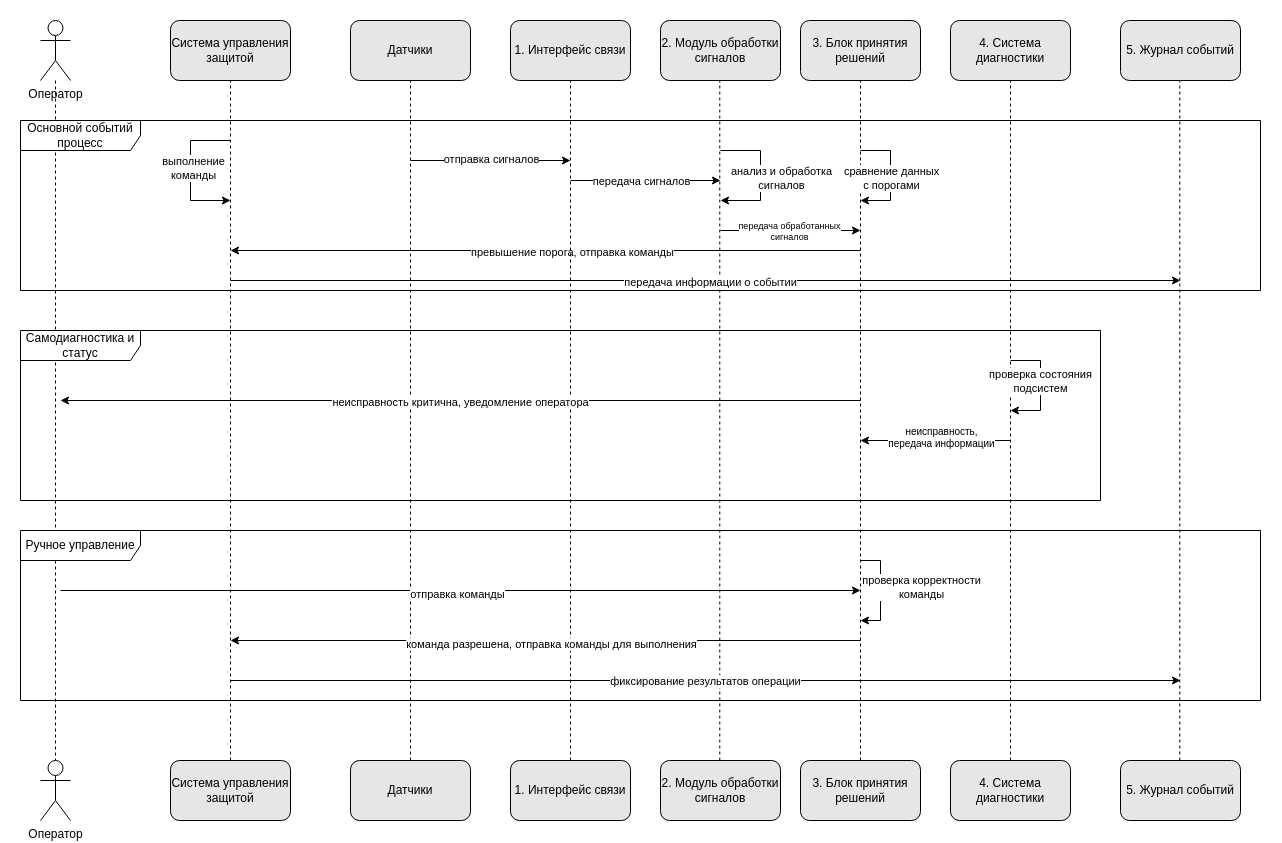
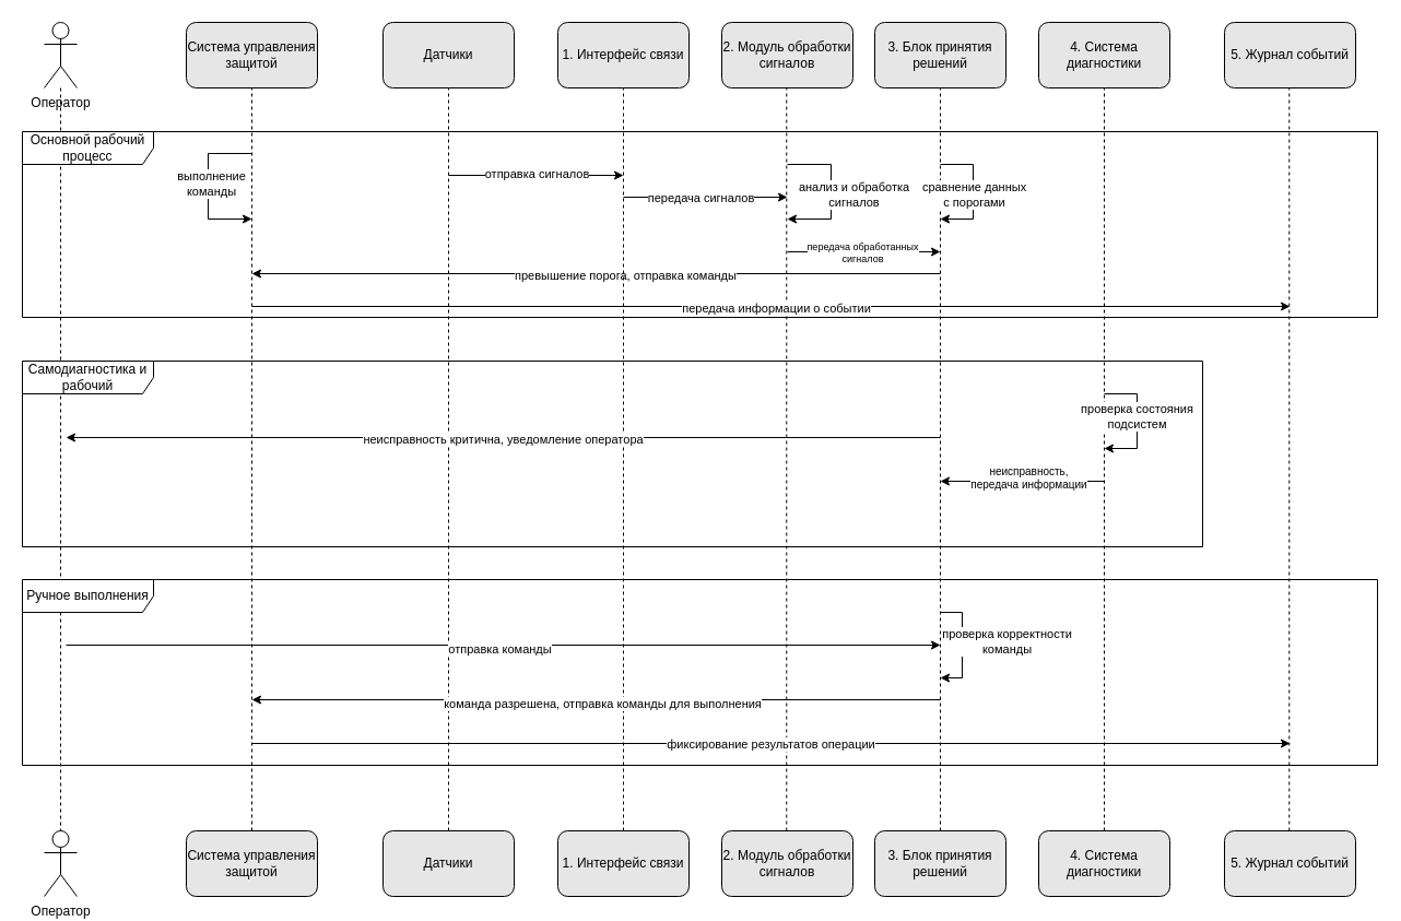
  <mxCell id="0" />
  <mxCell id="1" parent="0" />
  <mxCell id="2" style="edgeStyle=orthogonalEdgeStyle;rounded=0;orthogonalLoop=1;jettySize=auto;html=1;dashed=1;endArrow=none;startFill=0;" edge="1" parent="1" source="3"><mxGeometry relative="1" as="geometry"><mxPoint x="55" y="760" as="targetPoint" /></mxGeometry></mxCell>
  <mxCell id="3" value="Оператор" style="shape=umlActor;verticalLabelPosition=bottom;verticalAlign=top;html=1;outlineConnect=0;" vertex="1" parent="1"><mxGeometry x="40" y="20" width="30" height="60" as="geometry" /></mxCell>
  <mxCell id="4" value="Оператор" style="shape=umlActor;verticalLabelPosition=bottom;verticalAlign=top;html=1;outlineConnect=0;" vertex="1" parent="1"><mxGeometry x="40" y="760" width="30" height="60" as="geometry" /></mxCell>
- <mxCell id="5" value="Основной событий процесс" style="shape=umlFrame;whiteSpace=wrap;html=1;pointerEvents=0;recursiveResize=0;container=1;collapsible=0;width=120;height=30;" vertex="1" parent="1"><mxGeometry x="20" y="120" width="1240" height="170" as="geometry" /></mxCell>
+ <mxCell id="5" value="Основной рабочий процесс" style="shape=umlFrame;whiteSpace=wrap;html=1;pointerEvents=0;recursiveResize=0;container=1;collapsible=0;width=120;height=30;" vertex="1" parent="1"><mxGeometry x="20" y="120" width="1240" height="170" as="geometry" /></mxCell>
  <mxCell id="6" value="" style="endArrow=classic;html=1;rounded=0;" edge="1" parent="5"><mxGeometry width="50" height="50" relative="1" as="geometry"><mxPoint x="390" y="40" as="sourcePoint" /><mxPoint x="550" y="40" as="targetPoint" /></mxGeometry></mxCell>
  <mxCell id="7" value="отправка сигналов" style="edgeLabel;html=1;align=center;verticalAlign=middle;resizable=0;points=[];" vertex="1" connectable="0" parent="6"><mxGeometry y="2" relative="1" as="geometry"><mxPoint as="offset" /></mxGeometry></mxCell>
  <mxCell id="8" value="" style="endArrow=classic;html=1;rounded=0;" edge="1" parent="5"><mxGeometry width="50" height="50" relative="1" as="geometry"><mxPoint x="550" y="60" as="sourcePoint" /><mxPoint x="700" y="60" as="targetPoint" /></mxGeometry></mxCell>
  <mxCell id="9" value="&lt;div&gt;передача сигналов&lt;/div&gt;" style="edgeLabel;html=1;align=center;verticalAlign=middle;resizable=0;points=[];" vertex="1" connectable="0" parent="8"><mxGeometry x="0.178" y="2" relative="1" as="geometry"><mxPoint x="-18" y="2" as="offset" /></mxGeometry></mxCell>
  <mxCell id="10" value="" style="endArrow=classic;html=1;rounded=0;" edge="1" parent="5"><mxGeometry width="50" height="50" relative="1" as="geometry"><mxPoint x="700" y="110" as="sourcePoint" /><mxPoint x="840" y="110" as="targetPoint" /></mxGeometry></mxCell>
  <mxCell id="11" value="&lt;div&gt;передача обработанных&lt;/div&gt;&lt;div&gt;сигналов&lt;/div&gt;" style="edgeLabel;html=1;align=center;verticalAlign=middle;resizable=0;points=[];fontSize=9;" vertex="1" connectable="0" parent="10"><mxGeometry x="-0.071" y="-2" relative="1" as="geometry"><mxPoint x="3" y="-2" as="offset" /></mxGeometry></mxCell>
  <mxCell id="12" value="" style="endArrow=classic;html=1;rounded=0;" edge="1" parent="5"><mxGeometry width="50" height="50" relative="1" as="geometry"><mxPoint x="840" y="130" as="sourcePoint" /><mxPoint x="210" y="130" as="targetPoint" /></mxGeometry></mxCell>
  <mxCell id="13" value="превышение порога, отправка команды" style="edgeLabel;html=1;align=center;verticalAlign=middle;resizable=0;points=[];" vertex="1" connectable="0" parent="12"><mxGeometry x="-0.062" y="1" relative="1" as="geometry"><mxPoint x="6" as="offset" /></mxGeometry></mxCell>
- <mxCell id="14" value="Самодиагностика и статус" style="shape=umlFrame;whiteSpace=wrap;html=1;pointerEvents=0;recursiveResize=0;container=1;collapsible=0;width=120;height=30;" vertex="1" parent="1"><mxGeometry x="20" y="330" width="1080" height="170" as="geometry" /></mxCell>
+ <mxCell id="14" value="Самодиагностика и рабочий" style="shape=umlFrame;whiteSpace=wrap;html=1;pointerEvents=0;recursiveResize=0;container=1;collapsible=0;width=120;height=30;" vertex="1" parent="1"><mxGeometry x="20" y="330" width="1080" height="170" as="geometry" /></mxCell>
  <mxCell id="15" value="" style="endArrow=none;dashed=1;html=1;rounded=0;entryX=0.5;entryY=1;entryDx=0;entryDy=0;exitX=0.5;exitY=0;exitDx=0;exitDy=0;" edge="1" parent="14"><mxGeometry width="50" height="50" relative="1" as="geometry"><mxPoint x="699.29" y="430" as="sourcePoint" /><mxPoint x="699.29" y="-250" as="targetPoint" /></mxGeometry></mxCell>
  <mxCell id="16" value="" style="endArrow=none;dashed=1;html=1;rounded=0;entryX=0.5;entryY=1;entryDx=0;entryDy=0;exitX=0.5;exitY=0;exitDx=0;exitDy=0;" edge="1" parent="14"><mxGeometry width="50" height="50" relative="1" as="geometry"><mxPoint x="840" y="430" as="sourcePoint" /><mxPoint x="840" y="-250" as="targetPoint" /></mxGeometry></mxCell>
  <mxCell id="17" value="" style="endArrow=none;dashed=1;html=1;rounded=0;entryX=0.5;entryY=1;entryDx=0;entryDy=0;exitX=0.5;exitY=0;exitDx=0;exitDy=0;" edge="1" parent="14"><mxGeometry width="50" height="50" relative="1" as="geometry"><mxPoint x="990" y="430" as="sourcePoint" /><mxPoint x="990" y="-250" as="targetPoint" /></mxGeometry></mxCell>
- <mxCell id="18" value="Ручное управление" style="shape=umlFrame;whiteSpace=wrap;html=1;pointerEvents=0;recursiveResize=0;container=1;collapsible=0;width=120;height=30;" vertex="1" parent="1"><mxGeometry x="20" y="530" width="1240" height="170" as="geometry" /></mxCell>
+ <mxCell id="18" value="Ручное выполнения" style="shape=umlFrame;whiteSpace=wrap;html=1;pointerEvents=0;recursiveResize=0;container=1;collapsible=0;width=120;height=30;" vertex="1" parent="1"><mxGeometry x="20" y="530" width="1240" height="170" as="geometry" /></mxCell>
  <mxCell id="19" value="Система управления защитой" style="rounded=1;whiteSpace=wrap;html=1;fillColor=#E6E6E6;" vertex="1" parent="1"><mxGeometry x="170" y="20" width="120" height="60" as="geometry" /></mxCell>
  <mxCell id="20" value="Система управления защитой" style="rounded=1;whiteSpace=wrap;html=1;fillColor=#E6E6E6;" vertex="1" parent="1"><mxGeometry x="170" y="760" width="120" height="60" as="geometry" /></mxCell>
  <mxCell id="21" value="Датчики" style="rounded=1;whiteSpace=wrap;html=1;fillColor=#E6E6E6;" vertex="1" parent="1"><mxGeometry x="350" y="20" width="120" height="60" as="geometry" /></mxCell>
  <mxCell id="22" value="Датчики" style="rounded=1;whiteSpace=wrap;html=1;fillColor=#E6E6E6;" vertex="1" parent="1"><mxGeometry x="350" y="760" width="120" height="60" as="geometry" /></mxCell>
  <mxCell id="23" value="1. Интерфейс связи" style="rounded=1;whiteSpace=wrap;html=1;fillColor=#E6E6E6;" vertex="1" parent="1"><mxGeometry x="510" y="20" width="120" height="60" as="geometry" /></mxCell>
  <mxCell id="24" value="1. Интерфейс связи" style="rounded=1;whiteSpace=wrap;html=1;fillColor=#E6E6E6;" vertex="1" parent="1"><mxGeometry x="510" y="760" width="120" height="60" as="geometry" /></mxCell>
  <mxCell id="25" value="2. Модуль обработки сигналов" style="rounded=1;whiteSpace=wrap;html=1;fillColor=#E6E6E6;" vertex="1" parent="1"><mxGeometry x="660" y="20" width="120" height="60" as="geometry" /></mxCell>
  <mxCell id="26" value="2. Модуль обработки сигналов" style="rounded=1;whiteSpace=wrap;html=1;fillColor=#E6E6E6;" vertex="1" parent="1"><mxGeometry x="660" y="760" width="120" height="60" as="geometry" /></mxCell>
  <mxCell id="27" value="3. Блок принятия решений" style="rounded=1;whiteSpace=wrap;html=1;fillColor=#E6E6E6;" vertex="1" parent="1"><mxGeometry x="800" y="20" width="120" height="60" as="geometry" /></mxCell>
  <mxCell id="28" value="3. Блок принятия решений" style="rounded=1;whiteSpace=wrap;html=1;fillColor=#E6E6E6;" vertex="1" parent="1"><mxGeometry x="800" y="760" width="120" height="60" as="geometry" /></mxCell>
  <mxCell id="29" value="4. Система диагностики" style="rounded=1;whiteSpace=wrap;html=1;fillColor=#E6E6E6;" vertex="1" parent="1"><mxGeometry x="950" y="20" width="120" height="60" as="geometry" /></mxCell>
  <mxCell id="30" value="4. Система диагностики" style="rounded=1;whiteSpace=wrap;html=1;fillColor=#E6E6E6;" vertex="1" parent="1"><mxGeometry x="950" y="760" width="120" height="60" as="geometry" /></mxCell>
  <mxCell id="31" value="5. Журнал событий" style="rounded=1;whiteSpace=wrap;html=1;fillColor=#E6E6E6;" vertex="1" parent="1"><mxGeometry x="1120" y="20" width="120" height="60" as="geometry" /></mxCell>
  <mxCell id="32" value="5. Журнал событий" style="rounded=1;whiteSpace=wrap;html=1;fillColor=#E6E6E6;" vertex="1" parent="1"><mxGeometry x="1120" y="760" width="120" height="60" as="geometry" /></mxCell>
  <mxCell id="33" value="" style="endArrow=none;dashed=1;html=1;rounded=0;entryX=0.5;entryY=1;entryDx=0;entryDy=0;exitX=0.5;exitY=0;exitDx=0;exitDy=0;" edge="1" parent="1" source="20" target="19"><mxGeometry width="50" height="50" relative="1" as="geometry"><mxPoint x="420" y="670" as="sourcePoint" /><mxPoint x="470" y="620" as="targetPoint" /></mxGeometry></mxCell>
  <mxCell id="34" value="" style="endArrow=none;dashed=1;html=1;rounded=0;entryX=0.5;entryY=1;entryDx=0;entryDy=0;exitX=0.5;exitY=0;exitDx=0;exitDy=0;" edge="1" parent="1" source="22" target="21"><mxGeometry width="50" height="50" relative="1" as="geometry"><mxPoint x="430" y="670" as="sourcePoint" /><mxPoint x="420" y="80" as="targetPoint" /></mxGeometry></mxCell>
  <mxCell id="35" value="" style="endArrow=none;dashed=1;html=1;rounded=0;entryX=0.5;entryY=1;entryDx=0;entryDy=0;exitX=0.5;exitY=0;exitDx=0;exitDy=0;" edge="1" parent="1" source="24" target="23"><mxGeometry width="50" height="50" relative="1" as="geometry"><mxPoint x="590" y="690" as="sourcePoint" /><mxPoint x="640" y="640" as="targetPoint" /></mxGeometry></mxCell>
  <mxCell id="36" value="" style="endArrow=none;dashed=1;html=1;rounded=0;entryX=0.5;entryY=1;entryDx=0;entryDy=0;exitX=0.5;exitY=0;exitDx=0;exitDy=0;" edge="1" parent="1"><mxGeometry width="50" height="50" relative="1" as="geometry"><mxPoint x="1179.29" y="760" as="sourcePoint" /><mxPoint x="1179.29" y="80" as="targetPoint" /></mxGeometry></mxCell>
  <mxCell id="37" value="" style="endArrow=classic;html=1;rounded=0;" edge="1" parent="1"><mxGeometry width="50" height="50" relative="1" as="geometry"><mxPoint x="720" y="150" as="sourcePoint" /><mxPoint x="720" y="200" as="targetPoint" /><Array as="points"><mxPoint x="760" y="150" /><mxPoint x="760" y="200" /></Array></mxGeometry></mxCell>
  <mxCell id="38" value="&lt;div&gt;анализ и обработка&lt;/div&gt;&lt;div&gt;сигналов&lt;/div&gt;" style="edgeLabel;html=1;align=center;verticalAlign=middle;resizable=0;points=[];" vertex="1" connectable="0" parent="37"><mxGeometry x="0.026" y="2" relative="1" as="geometry"><mxPoint x="18" as="offset" /></mxGeometry></mxCell>
  <mxCell id="39" value="" style="endArrow=classic;html=1;rounded=0;" edge="1" parent="1"><mxGeometry width="50" height="50" relative="1" as="geometry"><mxPoint x="860" y="150" as="sourcePoint" /><mxPoint x="860" y="200" as="targetPoint" /><Array as="points"><mxPoint x="890" y="150" /><mxPoint x="890" y="200" /></Array></mxGeometry></mxCell>
  <mxCell id="40" value="&lt;div&gt;сравнение данных&lt;/div&gt;&lt;div&gt;с порогами&lt;/div&gt;" style="edgeLabel;html=1;align=center;verticalAlign=middle;resizable=0;points=[];" vertex="1" connectable="0" parent="39"><mxGeometry x="0.036" relative="1" as="geometry"><mxPoint as="offset" /></mxGeometry></mxCell>
  <mxCell id="41" value="" style="endArrow=classic;html=1;rounded=0;" edge="1" parent="1"><mxGeometry width="50" height="50" relative="1" as="geometry"><mxPoint x="230" y="280" as="sourcePoint" /><mxPoint x="1180" y="280" as="targetPoint" /></mxGeometry></mxCell>
  <mxCell id="42" value="передача информации о событии" style="edgeLabel;html=1;align=center;verticalAlign=middle;resizable=0;points=[];" vertex="1" connectable="0" parent="41"><mxGeometry x="0.008" y="-1" relative="1" as="geometry"><mxPoint as="offset" /></mxGeometry></mxCell>
  <mxCell id="43" value="" style="endArrow=classic;html=1;rounded=0;" edge="1" parent="1"><mxGeometry width="50" height="50" relative="1" as="geometry"><mxPoint x="230" y="140" as="sourcePoint" /><mxPoint x="230" y="200" as="targetPoint" /><Array as="points"><mxPoint x="190" y="140" /><mxPoint x="190" y="200" /></Array></mxGeometry></mxCell>
  <mxCell id="44" value="&lt;div&gt;выполнение&lt;/div&gt;&lt;div&gt;команды&lt;/div&gt;" style="edgeLabel;html=1;align=center;verticalAlign=middle;resizable=0;points=[];" vertex="1" connectable="0" parent="43"><mxGeometry x="-0.047" y="2" relative="1" as="geometry"><mxPoint as="offset" /></mxGeometry></mxCell>
  <mxCell id="45" value="" style="endArrow=classic;html=1;rounded=0;" edge="1" parent="1"><mxGeometry width="50" height="50" relative="1" as="geometry"><mxPoint x="1010" y="360" as="sourcePoint" /><mxPoint x="1010" y="410" as="targetPoint" /><Array as="points"><mxPoint x="1040" y="360" /><mxPoint x="1040" y="410" /></Array></mxGeometry></mxCell>
  <mxCell id="46" value="&lt;div&gt;проверка состояния&lt;/div&gt;&lt;div&gt;подсистем&lt;/div&gt;" style="edgeLabel;html=1;align=center;verticalAlign=middle;resizable=0;points=[];" vertex="1" connectable="0" parent="45"><mxGeometry x="-0.087" y="-1" relative="1" as="geometry"><mxPoint as="offset" /></mxGeometry></mxCell>
  <mxCell id="47" value="" style="endArrow=classic;html=1;rounded=0;" edge="1" parent="1"><mxGeometry width="50" height="50" relative="1" as="geometry"><mxPoint x="1010" y="440" as="sourcePoint" /><mxPoint x="860" y="440" as="targetPoint" /></mxGeometry></mxCell>
  <mxCell id="48" value="&lt;div&gt;неисправность,&lt;/div&gt;&lt;div&gt;передача информации&lt;/div&gt;" style="edgeLabel;html=1;align=center;verticalAlign=middle;resizable=0;points=[];fontSize=10;" vertex="1" connectable="0" parent="47"><mxGeometry x="0.073" y="-4" relative="1" as="geometry"><mxPoint x="10" as="offset" /></mxGeometry></mxCell>
  <mxCell id="49" value="" style="endArrow=classic;html=1;rounded=0;" edge="1" parent="1"><mxGeometry width="50" height="50" relative="1" as="geometry"><mxPoint x="860" y="400" as="sourcePoint" /><mxPoint x="60" y="400" as="targetPoint" /></mxGeometry></mxCell>
  <mxCell id="50" value="неисправность критична, уведомление оператора" style="edgeLabel;html=1;align=center;verticalAlign=middle;resizable=0;points=[];" vertex="1" connectable="0" parent="49"><mxGeometry x="0.003" y="1" relative="1" as="geometry"><mxPoint as="offset" /></mxGeometry></mxCell>
  <mxCell id="51" value="" style="endArrow=classic;html=1;rounded=0;" edge="1" parent="1"><mxGeometry width="50" height="50" relative="1" as="geometry"><mxPoint x="60" y="590" as="sourcePoint" /><mxPoint x="860" y="590" as="targetPoint" /></mxGeometry></mxCell>
  <mxCell id="52" value="отправка команды" style="edgeLabel;html=1;align=center;verticalAlign=middle;resizable=0;points=[];" vertex="1" connectable="0" parent="51"><mxGeometry x="-0.007" y="-3" relative="1" as="geometry"><mxPoint x="-1" as="offset" /></mxGeometry></mxCell>
  <mxCell id="53" value="" style="endArrow=classic;html=1;rounded=0;" edge="1" parent="1"><mxGeometry width="50" height="50" relative="1" as="geometry"><mxPoint x="860" y="560" as="sourcePoint" /><mxPoint x="860" y="620" as="targetPoint" /><Array as="points"><mxPoint x="880" y="560" /><mxPoint x="880" y="620" /></Array></mxGeometry></mxCell>
  <mxCell id="54" value="&lt;div&gt;проверка корректности&lt;/div&gt;&lt;div&gt;команды&lt;/div&gt;" style="edgeLabel;html=1;align=center;verticalAlign=middle;resizable=0;points=[];" vertex="1" connectable="0" parent="53"><mxGeometry x="-0.06" y="-2" relative="1" as="geometry"><mxPoint x="42" y="-1" as="offset" /></mxGeometry></mxCell>
  <mxCell id="55" value="" style="endArrow=classic;html=1;rounded=0;" edge="1" parent="1"><mxGeometry width="50" height="50" relative="1" as="geometry"><mxPoint x="860" y="640" as="sourcePoint" /><mxPoint x="230" y="640" as="targetPoint" /></mxGeometry></mxCell>
  <mxCell id="56" value="команда разрешена, отправка команды для выполнения" style="edgeLabel;html=1;align=center;verticalAlign=middle;resizable=0;points=[];" vertex="1" connectable="0" parent="55"><mxGeometry x="-0.018" y="3" relative="1" as="geometry"><mxPoint x="-1" as="offset" /></mxGeometry></mxCell>
  <mxCell id="57" value="" style="endArrow=classic;html=1;rounded=0;" edge="1" parent="1"><mxGeometry width="50" height="50" relative="1" as="geometry"><mxPoint x="230" y="680" as="sourcePoint" /><mxPoint x="1180" y="680" as="targetPoint" /></mxGeometry></mxCell>
  <mxCell id="58" value="фиксирование результатов операции" style="edgeLabel;html=1;align=center;verticalAlign=middle;resizable=0;points=[];" vertex="1" connectable="0" parent="57"><mxGeometry x="-0.0" relative="1" as="geometry"><mxPoint x="-1" as="offset" /></mxGeometry></mxCell>
